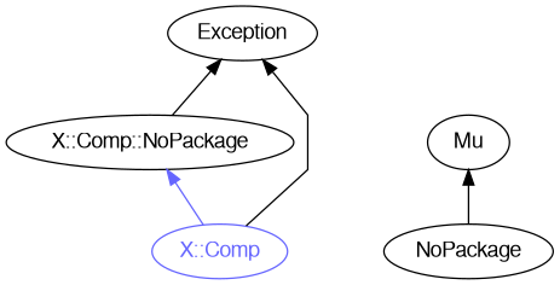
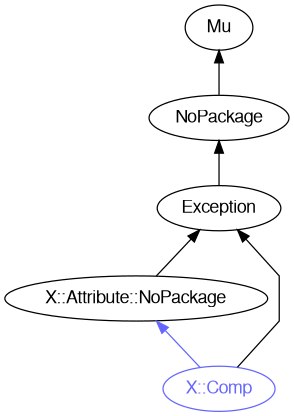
  digraph {
    rankdir=BT
    splines=polyline
    node [color="#000000" fontcolor="#000000" fontname=FreeSans]
    edge [color="#000000"]
-   "X::Attribute::NoPackage" [label="X::Comp::NoPackage"]
+   "X::Attribute::NoPackage"
    Exception
    n3 [label=NoPackage]
    "X::Comp" [color="#6666FF" fontcolor="#6666FF"]
    Mu
    "X::Attribute::NoPackage" -> Exception
+   Exception -> n3
    n3 -> Mu
    "X::Comp" -> "X::Attribute::NoPackage" [color="#6666FF"]
    "X::Comp" -> Exception
  }
